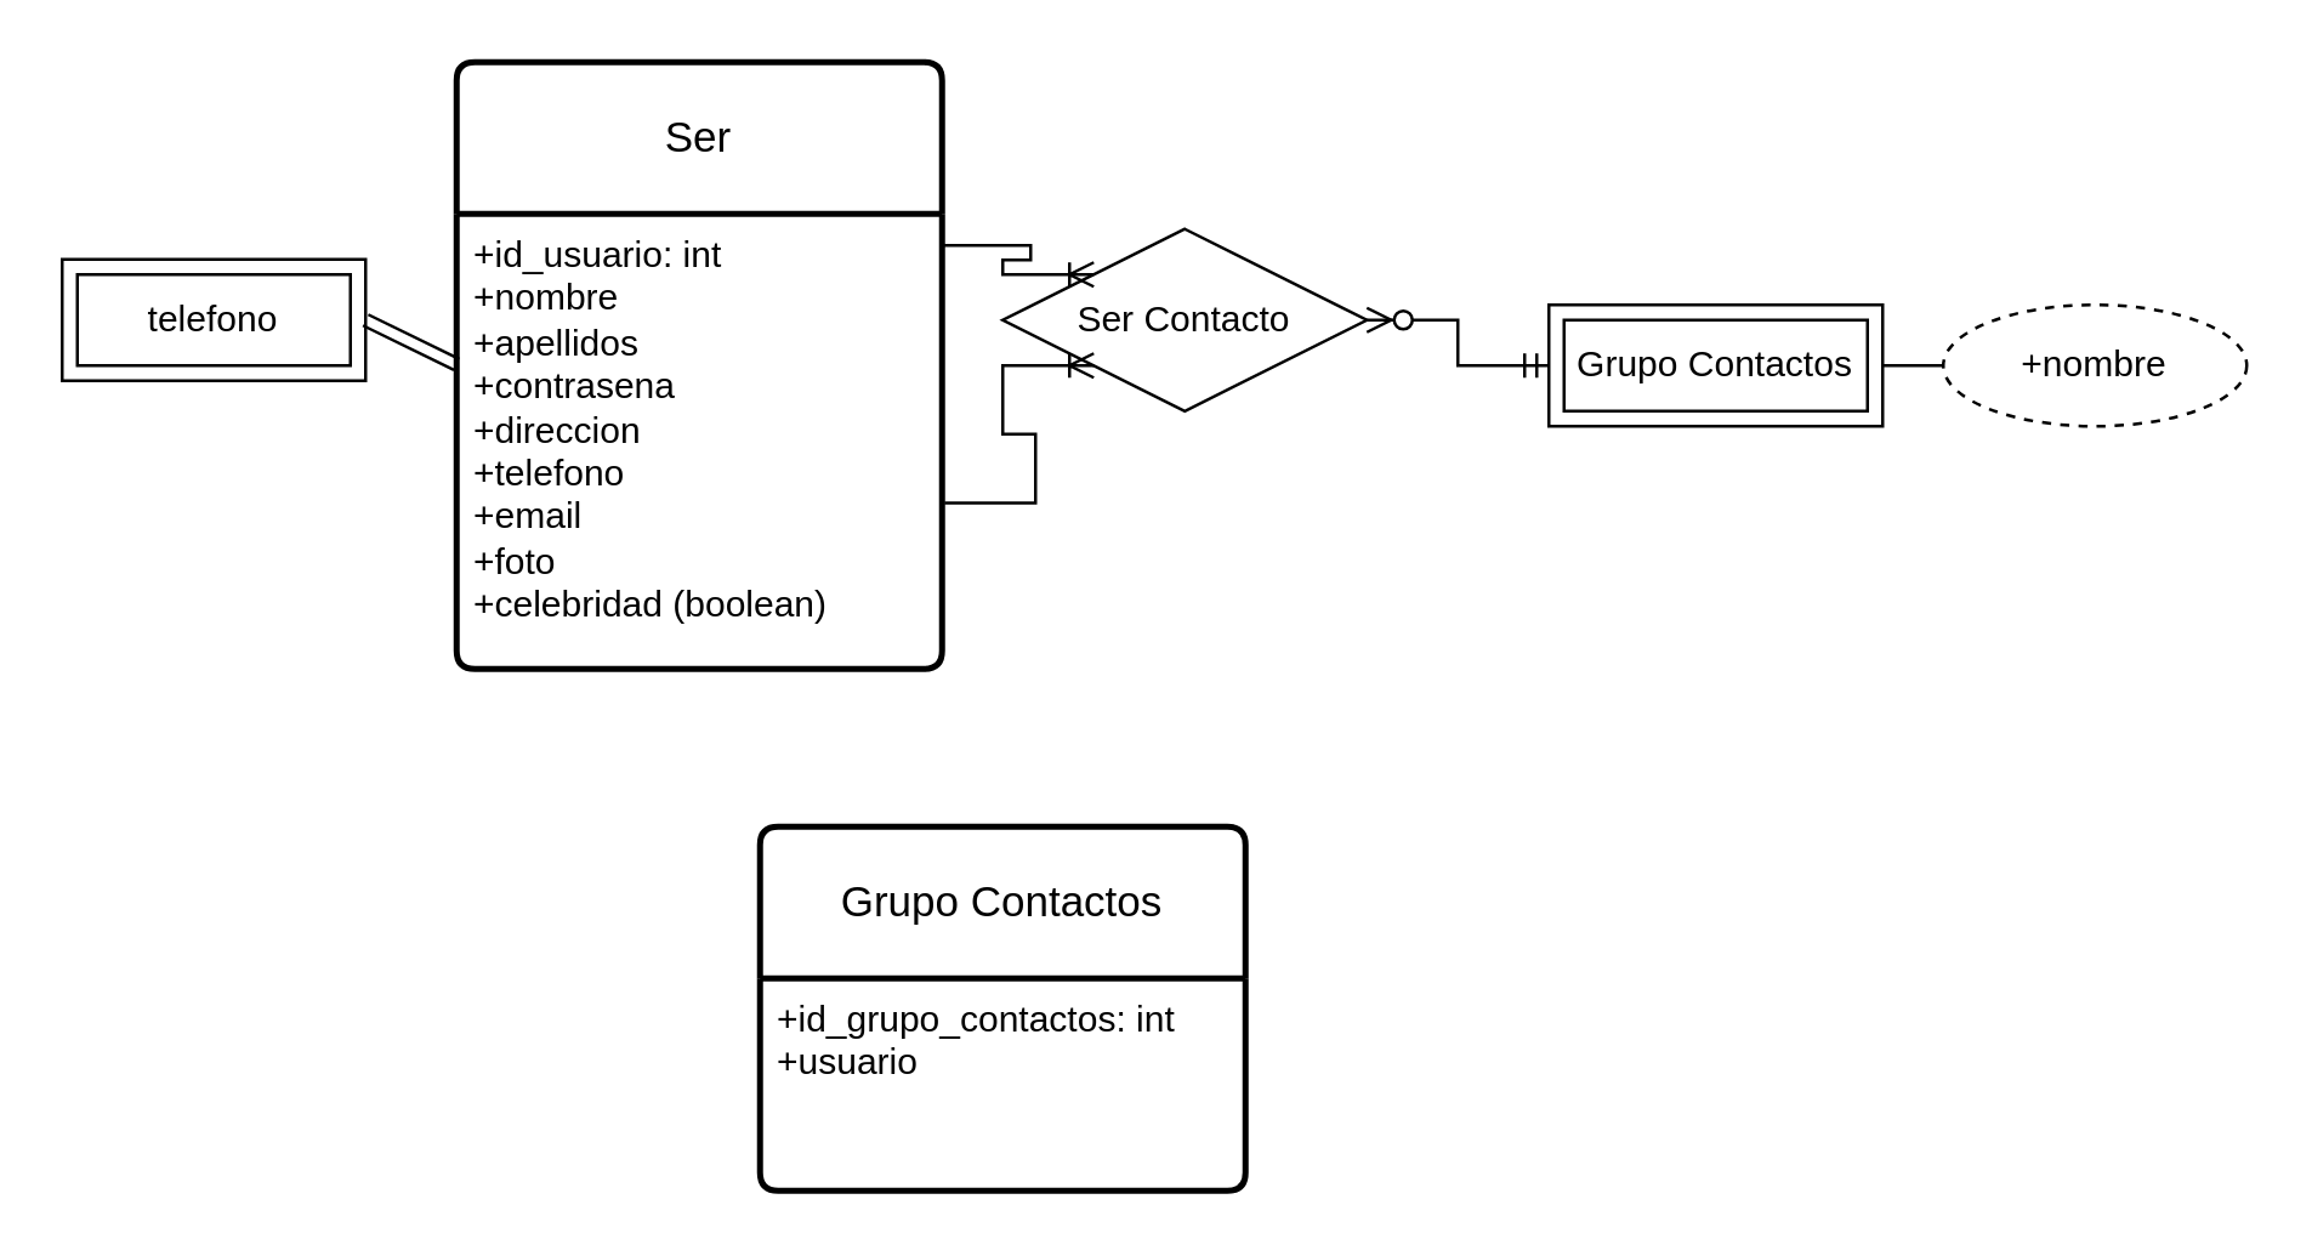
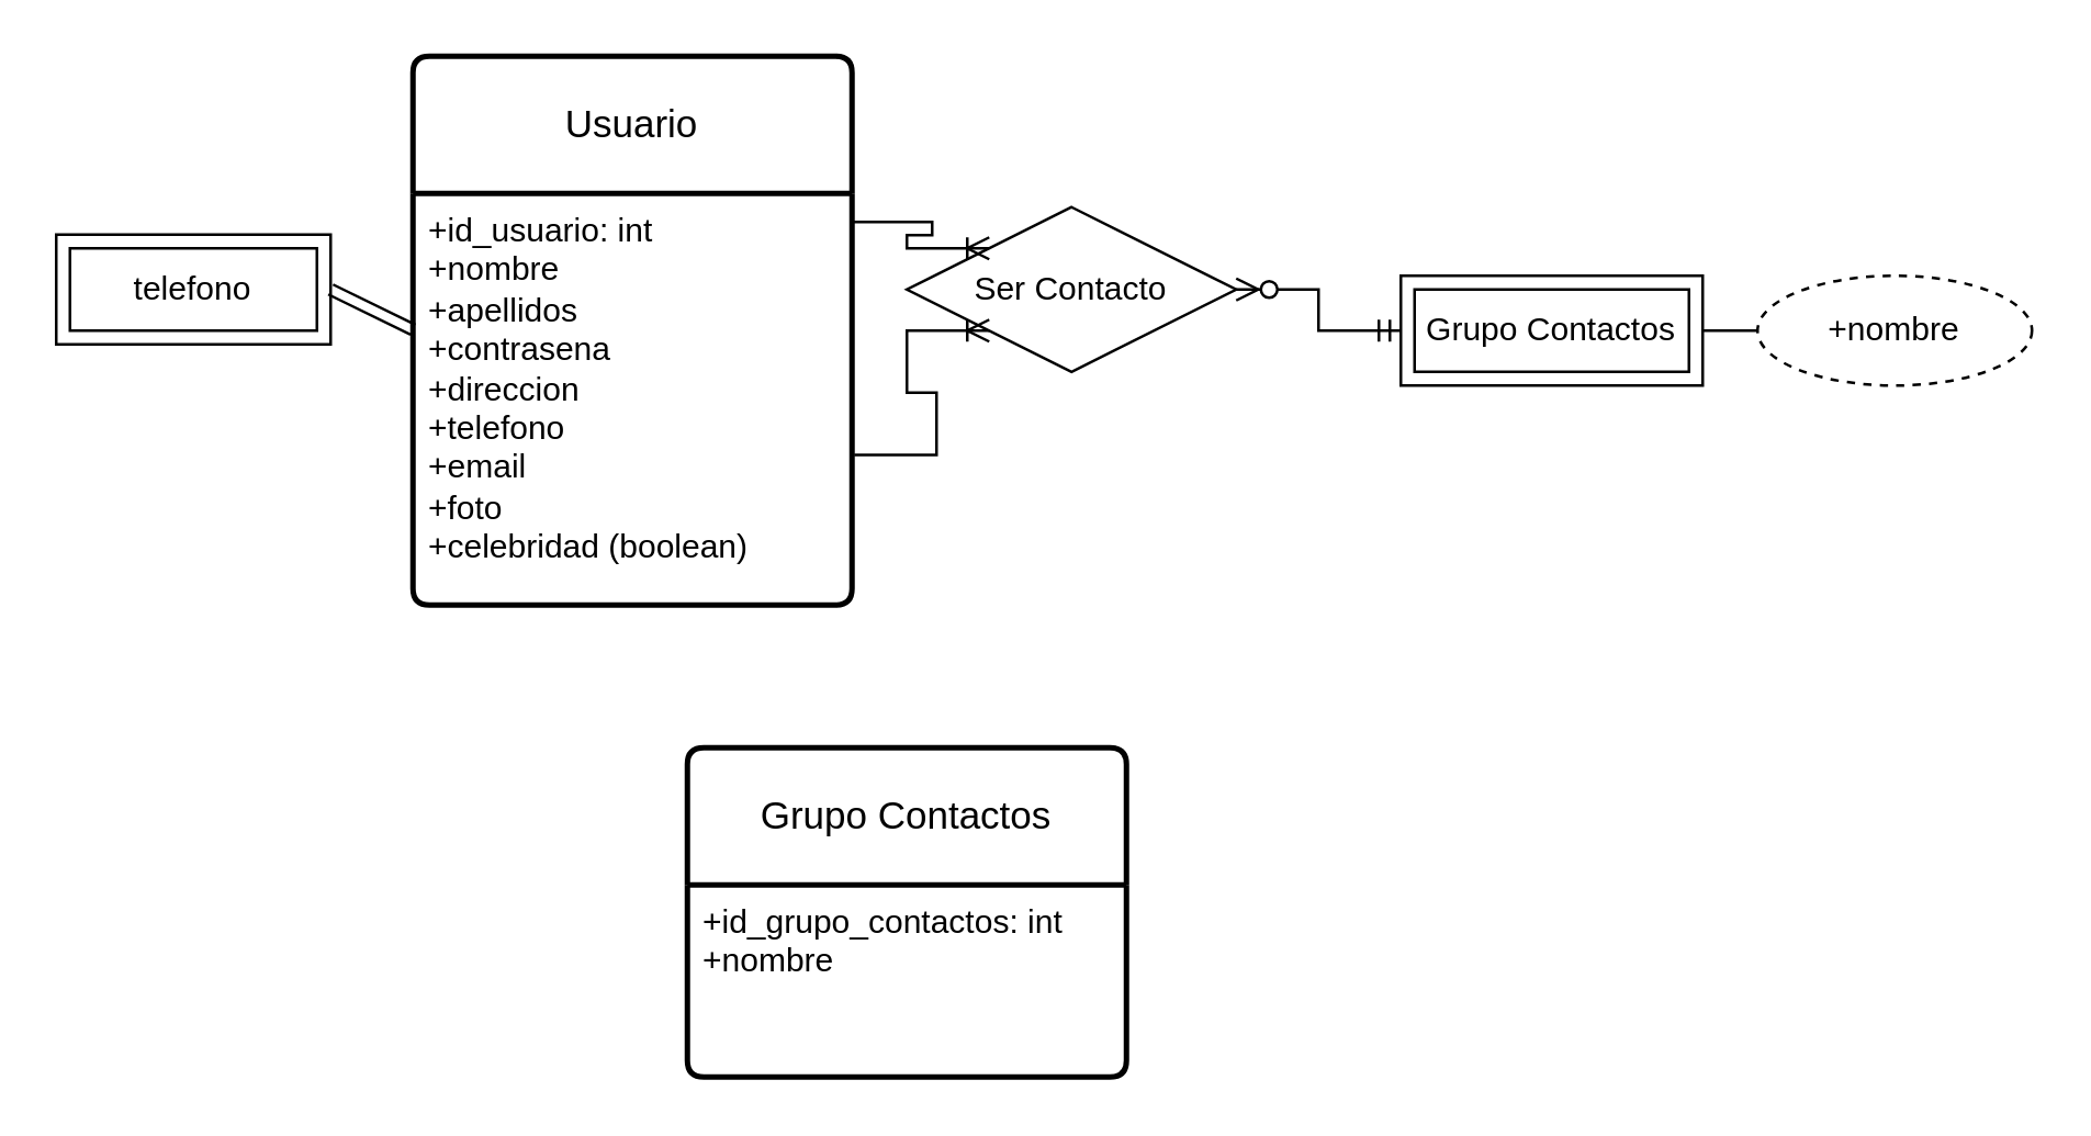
  <mxCell id="0" />
  <mxCell id="1" parent="0" />
- <mxCell id="2" value="Ser" style="swimlane;childLayout=stackLayout;horizontal=1;startSize=50;horizontalStack=0;rounded=1;fontSize=14;fontStyle=0;strokeWidth=2;resizeParent=0;resizeLast=1;shadow=0;dashed=0;align=center;arcSize=4;whiteSpace=wrap;html=1;" vertex="1" parent="1"><mxGeometry x="150" y="20" width="160" height="200" as="geometry" /></mxCell>
+ <mxCell id="2" value="Usuario" style="swimlane;childLayout=stackLayout;horizontal=1;startSize=50;horizontalStack=0;rounded=1;fontSize=14;fontStyle=0;strokeWidth=2;resizeParent=0;resizeLast=1;shadow=0;dashed=0;align=center;arcSize=4;whiteSpace=wrap;html=1;" vertex="1" parent="1"><mxGeometry x="150" y="20" width="160" height="200" as="geometry" /></mxCell>
  <mxCell id="3" value="+id_usuario: int&lt;br style=&quot;border-color: var(--border-color);&quot;&gt;+nombre&lt;br style=&quot;border-color: var(--border-color);&quot;&gt;+apellidos&lt;br style=&quot;border-color: var(--border-color);&quot;&gt;+contrasena&lt;br style=&quot;border-color: var(--border-color);&quot;&gt;+direccion&lt;br style=&quot;border-color: var(--border-color);&quot;&gt;+telefono&lt;br style=&quot;border-color: var(--border-color);&quot;&gt;+email&lt;br style=&quot;border-color: var(--border-color);&quot;&gt;+foto&lt;br&gt;+celebridad (boolean)" style="align=left;strokeColor=none;fillColor=none;spacingLeft=4;fontSize=12;verticalAlign=top;resizable=0;rotatable=0;part=1;html=1;" vertex="1" parent="2"><mxGeometry y="50" width="160" height="150" as="geometry" /></mxCell>
  <mxCell id="4" value="Grupo Contactos" style="swimlane;childLayout=stackLayout;horizontal=1;startSize=50;horizontalStack=0;rounded=1;fontSize=14;fontStyle=0;strokeWidth=2;resizeParent=0;resizeLast=1;shadow=0;dashed=0;align=center;arcSize=4;whiteSpace=wrap;html=1;" vertex="1" parent="1"><mxGeometry x="250" y="272" width="160" height="120" as="geometry" /></mxCell>
- <mxCell id="5" value="+id_grupo_contactos: int&lt;br&gt;+usuario" style="align=left;strokeColor=none;fillColor=none;spacingLeft=4;fontSize=12;verticalAlign=top;resizable=0;rotatable=0;part=1;html=1;" vertex="1" parent="4"><mxGeometry y="50" width="160" height="70" as="geometry" /></mxCell>
+ <mxCell id="5" value="+id_grupo_contactos: int&lt;br&gt;+nombre" style="align=left;strokeColor=none;fillColor=none;spacingLeft=4;fontSize=12;verticalAlign=top;resizable=0;rotatable=0;part=1;html=1;" vertex="1" parent="4"><mxGeometry y="50" width="160" height="70" as="geometry" /></mxCell>
  <mxCell id="6" value="telefono" style="shape=ext;margin=3;double=1;whiteSpace=wrap;html=1;align=center;" vertex="1" parent="1"><mxGeometry x="20" y="85" width="100" height="40" as="geometry" /></mxCell>
  <mxCell id="7" value="" style="shape=link;html=1;rounded=0;exitX=1;exitY=0.5;exitDx=0;exitDy=0;entryX=0;entryY=0.331;entryDx=0;entryDy=0;entryPerimeter=0;" edge="1" parent="1" source="6" target="3"><mxGeometry width="100" relative="1" as="geometry"><mxPoint x="150" y="122" as="sourcePoint" /><mxPoint x="250" y="122" as="targetPoint" /></mxGeometry></mxCell>
  <mxCell id="8" value="Ser Contacto" style="shape=rhombus;perimeter=rhombusPerimeter;whiteSpace=wrap;html=1;align=center;" vertex="1" parent="1"><mxGeometry x="330" y="75" width="120" height="60" as="geometry" /></mxCell>
  <mxCell id="9" value="" style="edgeStyle=entityRelationEdgeStyle;fontSize=12;html=1;endArrow=ERoneToMany;rounded=0;exitX=0.995;exitY=0.069;exitDx=0;exitDy=0;entryX=0;entryY=0;entryDx=0;entryDy=0;exitPerimeter=0;" edge="1" parent="1" source="3" target="8"><mxGeometry width="100" height="100" relative="1" as="geometry"><mxPoint x="360" y="72" as="sourcePoint" /><mxPoint x="375" y="100" as="targetPoint" /></mxGeometry></mxCell>
  <mxCell id="10" value="" style="edgeStyle=entityRelationEdgeStyle;fontSize=12;html=1;endArrow=ERoneToMany;rounded=0;exitX=1.005;exitY=0.635;exitDx=0;exitDy=0;exitPerimeter=0;entryX=0;entryY=1;entryDx=0;entryDy=0;" edge="1" parent="1" source="3" target="8"><mxGeometry width="100" height="100" relative="1" as="geometry"><mxPoint x="370" y="322" as="sourcePoint" /><mxPoint x="370" y="135" as="targetPoint" /></mxGeometry></mxCell>
  <mxCell id="11" value="Grupo Contactos" style="shape=ext;margin=3;double=1;whiteSpace=wrap;html=1;align=center;" vertex="1" parent="1"><mxGeometry x="510" y="100" width="110" height="40" as="geometry" /></mxCell>
  <mxCell id="12" value="+nombre" style="ellipse;whiteSpace=wrap;html=1;align=center;dashed=1;" vertex="1" parent="1"><mxGeometry x="640" y="100" width="100" height="40" as="geometry" /></mxCell>
  <mxCell id="13" value="" style="endArrow=none;html=1;rounded=0;entryX=0;entryY=0.5;entryDx=0;entryDy=0;exitX=1;exitY=0.5;exitDx=0;exitDy=0;" edge="1" parent="1" source="11" target="12"><mxGeometry width="50" height="50" relative="1" as="geometry"><mxPoint x="460" y="32" as="sourcePoint" /><mxPoint x="510" y="-18" as="targetPoint" /></mxGeometry></mxCell>
  <mxCell id="14" value="" style="edgeStyle=entityRelationEdgeStyle;fontSize=12;html=1;endArrow=ERzeroToMany;startArrow=ERmandOne;rounded=0;entryX=1;entryY=0.5;entryDx=0;entryDy=0;exitX=0;exitY=0.5;exitDx=0;exitDy=0;" edge="1" parent="1" source="11" target="8"><mxGeometry width="100" height="100" relative="1" as="geometry"><mxPoint x="370" y="182" as="sourcePoint" /><mxPoint x="470" y="82" as="targetPoint" /></mxGeometry></mxCell>
